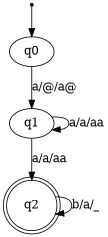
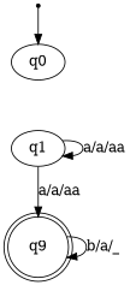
  digraph {
    inic [shape=point]
    q0
    q1
-   q2 [shape=doublecircle]
+   q2 [shape=doublecircle label=q9]
    inic -> q0
-   q0 -> q1 [label="a/@/a@"]
    q1 -> q1 [label="a/a/aa"]
    q1 -> q2 [label="a/a/aa"]
    q2 -> q2 [label="b/a/_"]
  }
